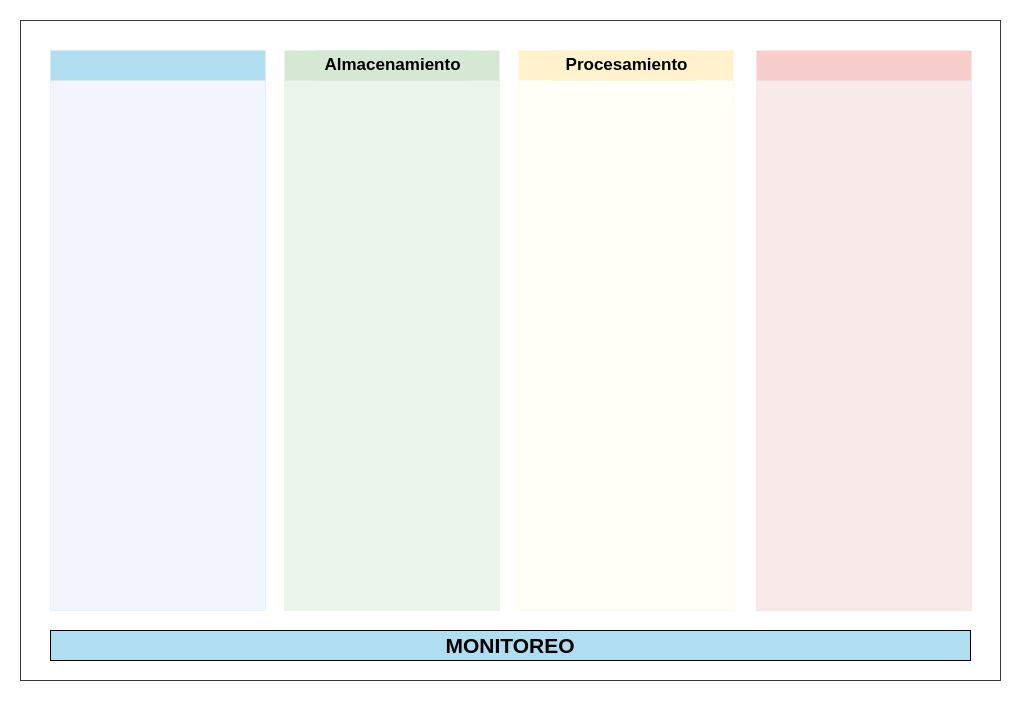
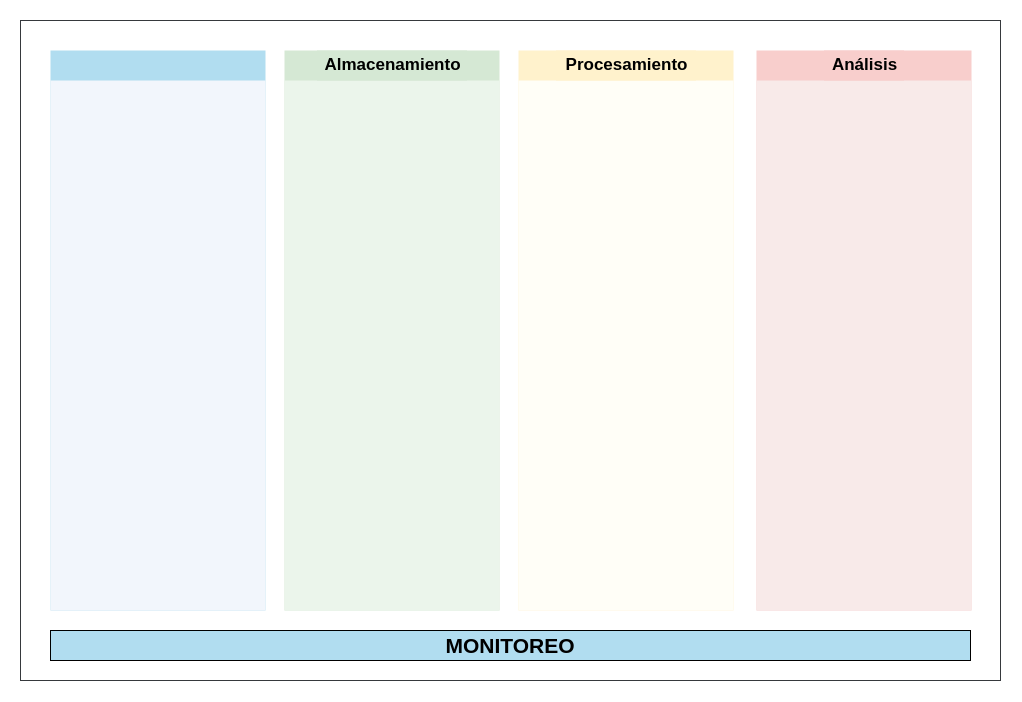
  <mxCell id="0" />
  <mxCell id="1" parent="0" />
  <mxCell id="2" value="" style="rounded=0;whiteSpace=wrap;html=1;fillColor=#FFFFFF;strokeColor=#36393d;" vertex="1" parent="1"><mxGeometry x="20" y="20" width="980" height="660" as="geometry" /></mxCell>
  <mxCell id="3" value="" style="group;fontSize=16;fillColor=#b1ddf0;strokeColor=none;fontColor=#000000;" parent="1" vertex="1" connectable="0"><mxGeometry x="50" y="50" width="215" height="560" as="geometry" /></mxCell>
  <mxCell id="4" value="" style="rounded=0;whiteSpace=wrap;html=1;fillColor=#F2F6FC;strokeColor=none;" parent="3" vertex="1"><mxGeometry y="30" width="215" height="530" as="geometry" /></mxCell>
  <mxCell id="5" value="" style="group;fontSize=16;fillColor=#d5e8d4;strokeColor=none;" parent="1" vertex="1" connectable="0"><mxGeometry x="284" y="50" width="215" height="560" as="geometry" /></mxCell>
  <mxCell id="6" value="" style="rounded=0;whiteSpace=wrap;html=1;fillColor=#EBF5EB;strokeColor=none;" parent="5" vertex="1"><mxGeometry y="30" width="215" height="530" as="geometry" /></mxCell>
  <mxCell id="7" value="&lt;font color=&quot;#000000&quot;&gt;Almacenamiento&lt;/font&gt;" style="text;html=1;align=center;verticalAlign=middle;resizable=0;points=[];autosize=1;strokeColor=none;fillColor=#d5e8d4;fontSize=17;fontStyle=1" parent="5" vertex="1"><mxGeometry x="32.502" width="150" height="30" as="geometry" /></mxCell>
  <mxCell id="8" value="" style="group;fontSize=16;fillColor=#fff2cc;strokeColor=none;" parent="1" vertex="1" connectable="0"><mxGeometry x="518" y="50" width="215" height="560" as="geometry" /></mxCell>
  <mxCell id="9" value="" style="rounded=0;whiteSpace=wrap;html=1;fillColor=#FFFEF7;strokeColor=none;" parent="8" vertex="1"><mxGeometry y="30" width="215" height="530" as="geometry" /></mxCell>
  <mxCell id="10" value="&lt;font color=&quot;#000000&quot;&gt;Procesamiento&lt;/font&gt;" style="text;html=1;align=center;verticalAlign=middle;resizable=0;points=[];autosize=1;strokeColor=none;fillColor=#fff2cc;fontSize=17;fontStyle=1" parent="8" vertex="1"><mxGeometry x="37.502" width="140" height="30" as="geometry" /></mxCell>
  <mxCell id="11" value="" style="group;fontSize=16;fillColor=#f8cecc;strokeColor=none;" parent="1" vertex="1" connectable="0"><mxGeometry x="756" y="50" width="215" height="560" as="geometry" /></mxCell>
  <mxCell id="12" value="" style="rounded=0;whiteSpace=wrap;html=1;fillColor=#F8EAE9;strokeColor=none;" parent="11" vertex="1"><mxGeometry y="30" width="215" height="530" as="geometry" /></mxCell>
+ <mxCell id="13" value="&lt;font color=&quot;#000000&quot;&gt;Análisis&lt;/font&gt;" style="text;html=1;align=center;verticalAlign=middle;resizable=0;points=[];autosize=1;strokeColor=none;fillColor=#f8cecc;fontSize=17;fontStyle=1" parent="11" vertex="1"><mxGeometry x="67.502" width="80" height="30" as="geometry" /></mxCell>
  <mxCell id="14" value="&lt;b&gt;&lt;font style=&quot;font-size: 21px;&quot;&gt;MONITOREO&lt;/font&gt;&lt;/b&gt;" style="rounded=0;whiteSpace=wrap;html=1;fillColor=#b1ddf0;" parent="1" vertex="1"><mxGeometry x="50" y="630" width="920" height="30" as="geometry" /></mxCell>
